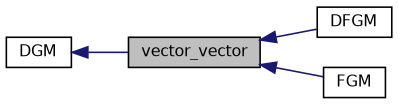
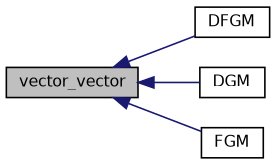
  digraph {
    rankdir=LR
    node [color=black fillcolor=white fontname=Helvetica fontsize=10 shape=record style=filled]
    edge [color=midnightblue dir=back fontname=Helvetica fontsize=10 labelfontname=Helvetica labelfontsize=10 style=solid]
    n1 [fillcolor=grey75 fontcolor=black height=0.2 label=vector_vector width=0.4]
    n2 [height=0.2 label=DFGM width=0.4]
    n3 [height=0.2 label=DGM width=0.4]
    n4 [height=0.2 label=FGM width=0.4]
    n1 -> n2
-   n3 -> n1
+   n1 -> n3
    n1 -> n4
  }
